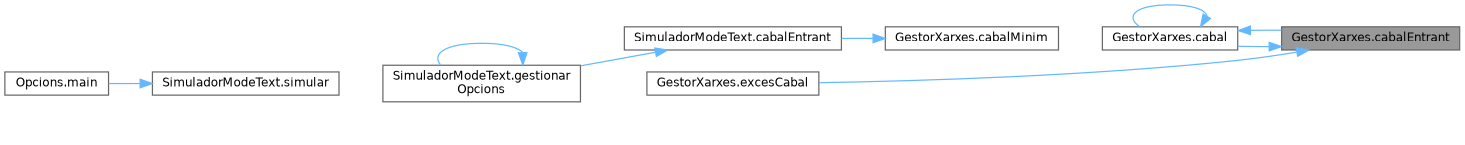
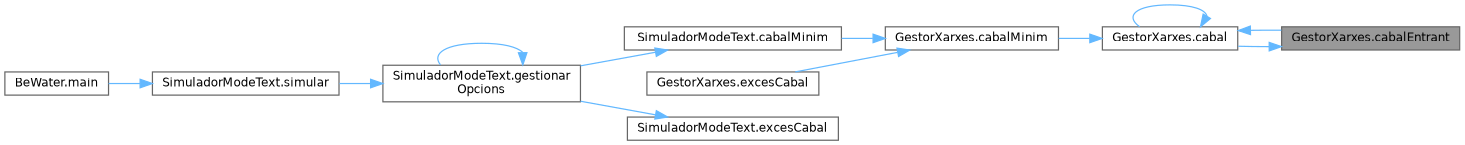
  digraph {
    rankdir=RL
    node [color=grey40 fillcolor=white fontname=Helvetica fontsize=10 shape=box style=filled]
    edge [color=steelblue1 dir=back fontname=Helvetica fontsize=10 labelfontname=Helvetica labelfontsize=10 style=solid]
    n1 [color=gray40 fillcolor=grey60 fontcolor=black height=0.2 label="GestorXarxes.cabalEntrant" width=0.4]
    n2 [height=0.2 label="GestorXarxes.cabal" width=0.4]
    n3 [height=0.2 label="GestorXarxes.excesCabal" width=0.4]
    n4 [height=0.2 label="GestorXarxes.cabalMinim" width=0.4]
-   n5 [height=0.2 label="SimuladorModeText.cabalEntrant" width=0.4]
+   n5 [height=0.2 label="SimuladorModeText.cabalMinim" width=0.4]
    n6 [height=0.2 label="SimuladorModeText.gestionar\lOpcions" width=0.4]
    n7 [height=0.2 label="SimuladorModeText.simular" width=0.4]
-   n8 [height=0.2 label="Opcions.main" width=0.4]
+   n8 [height=0.2 label="BeWater.main" width=0.4]
+   n9 [height=0.2 label="SimuladorModeText.excesCabal" width=0.4]
    n1 -> n2
-   n1 -> n3
+   n4 -> n3
    n2 -> n1
    n2 -> n2
+   n2 -> n4
    n4 -> n5
    n5 -> n6
    n6 -> n6
+   n6 -> n7
    n7 -> n8
+   n9 -> n6
  }
